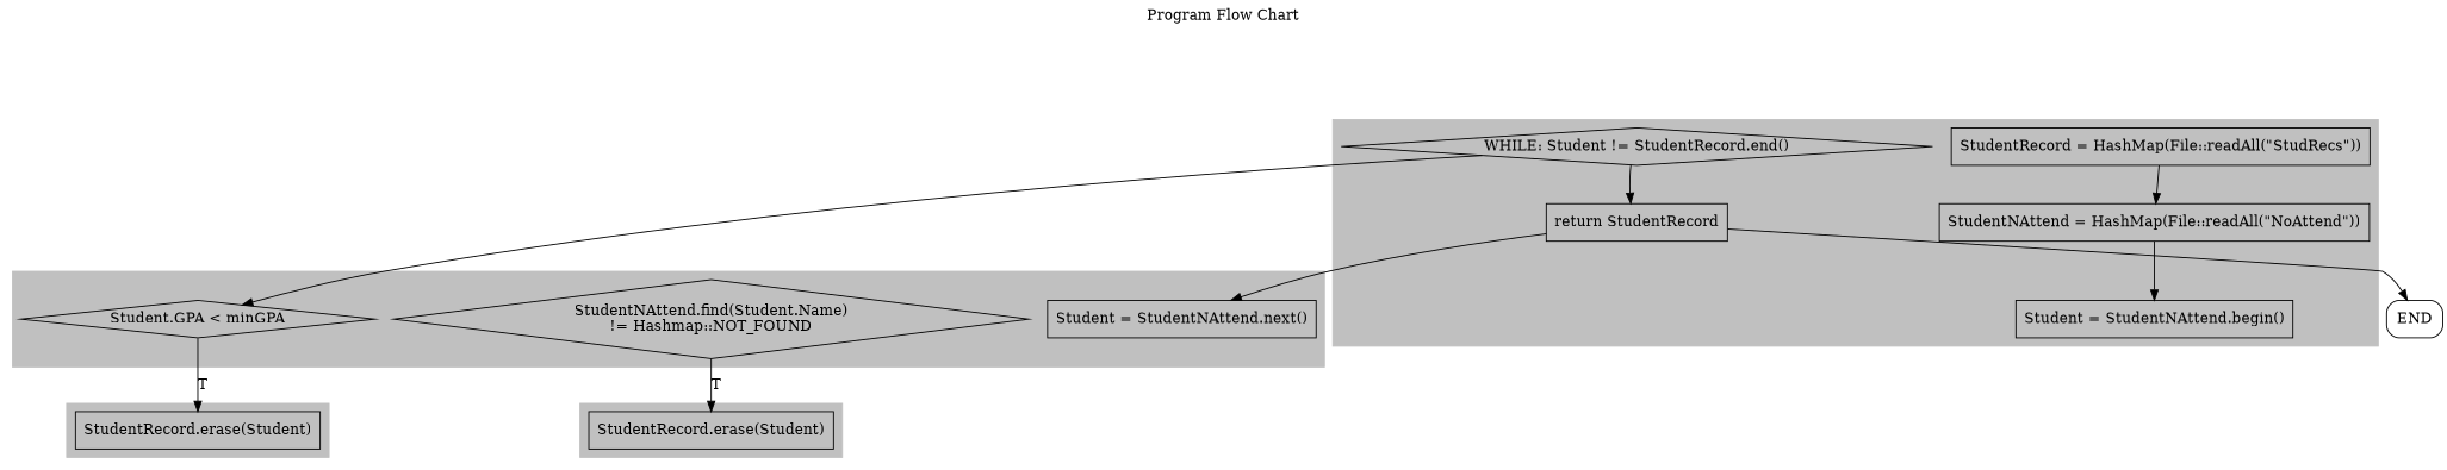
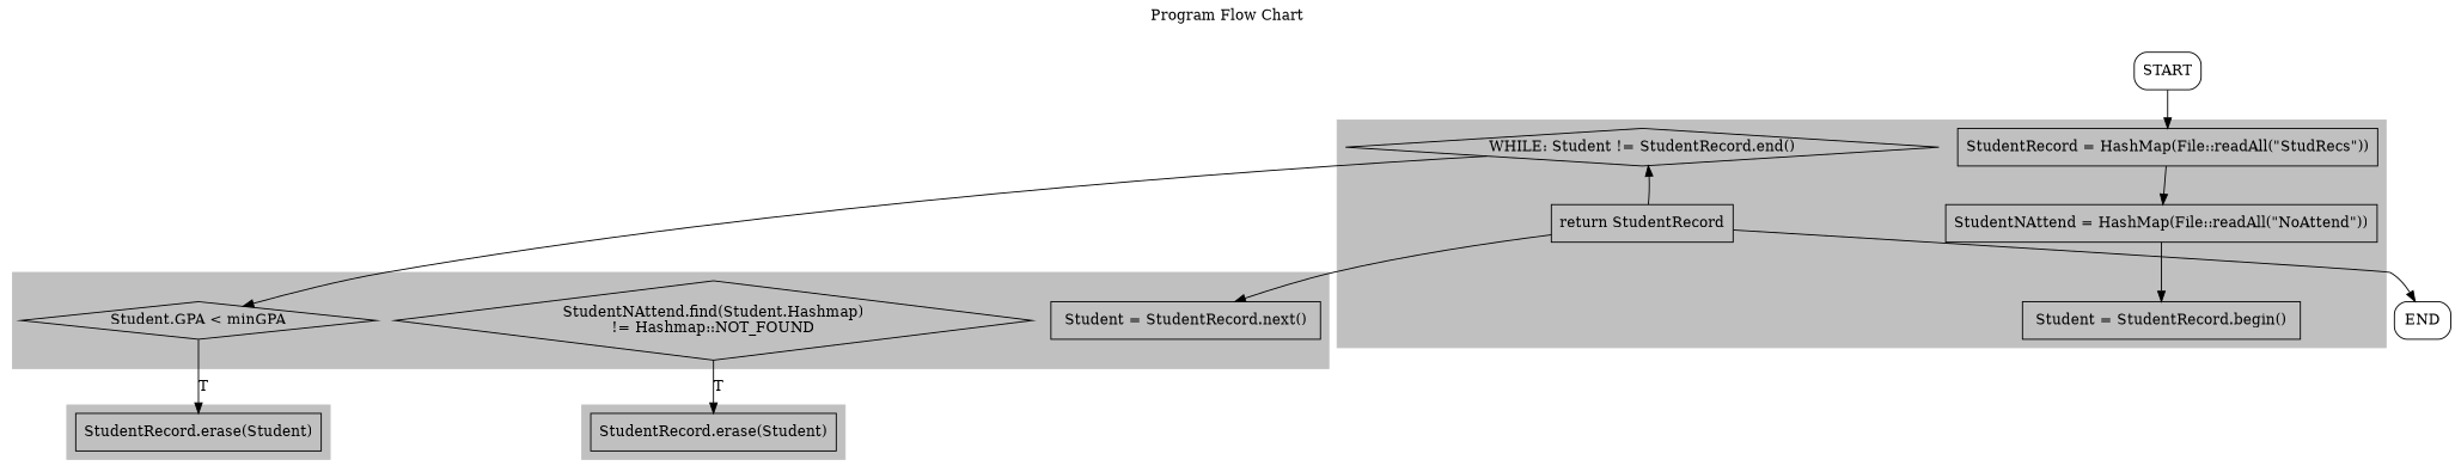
  digraph {
    label="Program Flow Chart"
    labelloc=t
    node [shape=box]
    n1 [label="StudentRecord = HashMap(File::readAll(\"StudRecs\"))"]
    n2 [label="StudentNAttend = HashMap(File::readAll(\"NoAttend\"))"]
-   n3 [label="Student = StudentNAttend.begin()"]
+   n3 [label="Student = StudentRecord.begin()"]
    n4 [label="WHILE: Student != StudentRecord.end()" shape=diamond]
    n5 [label="return StudentRecord"]
    n6 [label="Student.GPA < minGPA" shape=diamond]
-   n7 [label="StudentNAttend.find(Student.Name)\n!= Hashmap::NOT_FOUND" shape=diamond]
-   n8 [label="Student = StudentNAttend.next()"]
+   n7 [label="StudentNAttend.find(Student.Hashmap)\n!= Hashmap::NOT_FOUND" shape=diamond]
+   n8 [label="Student = StudentRecord.next()"]
    n9 [label="StudentRecord.erase(Student)"]
    n10 [label="StudentRecord.erase(Student)"]
    n11 [label=END style=rounded]
+   n12 [label=START style=rounded]
    subgraph cluster_1 {
      color=grey
      label=""
      style=filled
      n1
      n2
      n3
      n4
      n5
    }
    subgraph cluster_2 {
      color=grey
      label=""
      style=filled
      n6
      n7
      n8
    }
    subgraph cluster_3 {
      color=grey
      label=""
      style=filled
      n9
    }
    subgraph cluster_4 {
      color=grey
      label=""
      style=filled
      n10
    }
    n1 -> n2
    n2 -> n3
-   n4 -> n5
+   n5 -> n4
    n4 -> n6
    n5 -> n8
    n5 -> n11
    n6 -> n9 [label=T]
    n7 -> n10 [label=T]
+   n12 -> n1
  }
